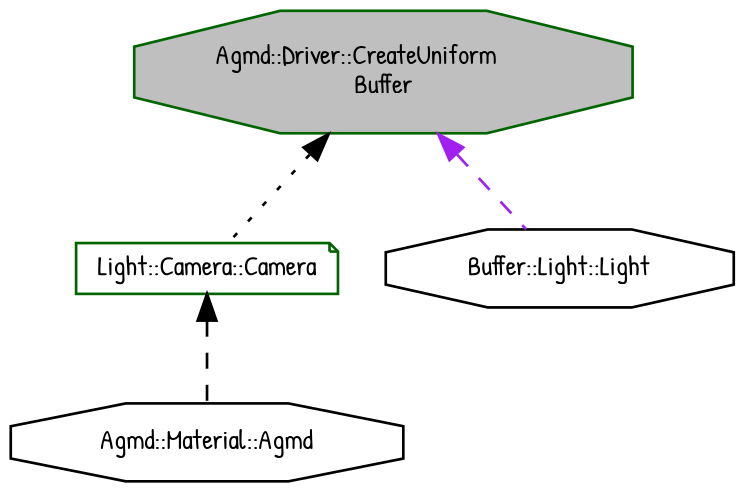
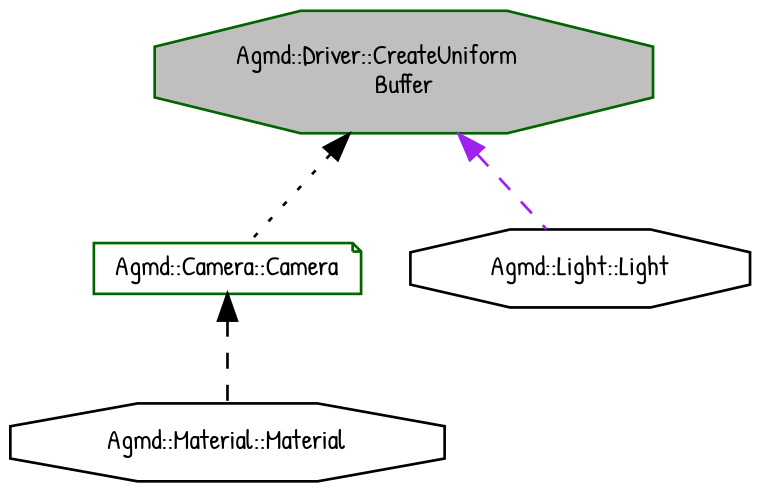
  digraph {
    fontname="Patrick Hand"
    rankdir=TB
    node [color=darkgreen fillcolor=white fontname="Patrick Hand" fontsize=10 shape=octagon style=filled]
    edge [color=black dir=back fontname="Patrick Hand" fontsize=10 labelfontname=Helvetica labelfontsize=10 style=dashed]
    n1 [fillcolor=grey75 fontcolor=black height=0.2 label="Agmd::Driver::CreateUniform\lBuffer" width=0.4]
-   n2 [height=0.2 label="Light::Camera::Camera" shape=note width=0.4]
-   n3 [color=black height=0.2 label="Buffer::Light::Light" width=0.4]
-   n4 [color=black height=0.2 label="Agmd::Material::Agmd" width=0.4]
+   n2 [height=0.2 label="Agmd::Camera::Camera" shape=note width=0.4]
+   n3 [color=black height=0.2 label="Agmd::Light::Light" width=0.4]
+   n4 [color=black height=0.2 label="Agmd::Material::Material" width=0.4]
    n1 -> n2 [style=dotted]
    n1 -> n3 [color=purple]
    n2 -> n4
  }
